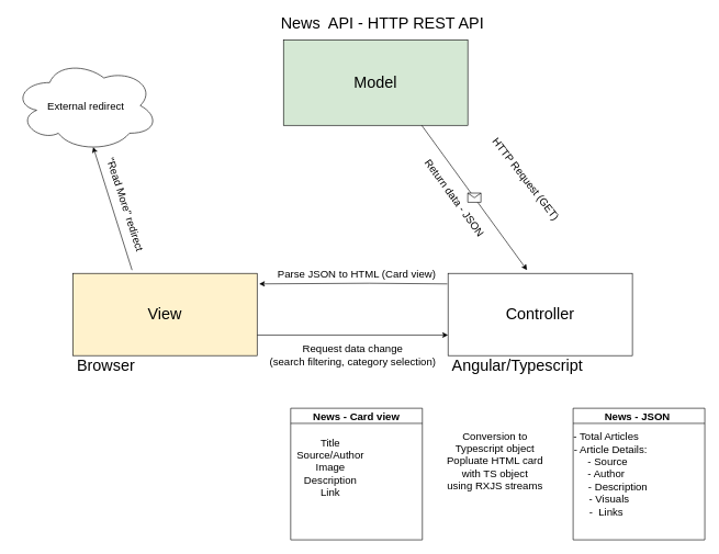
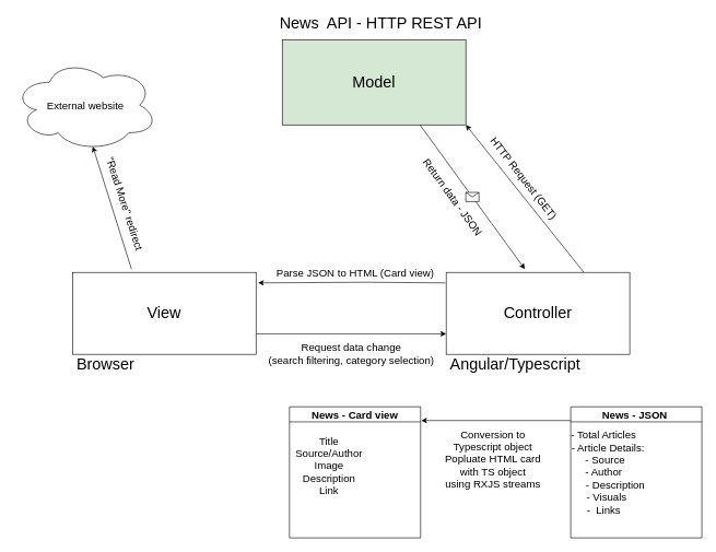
  <mxCell id="0" />
  <mxCell id="1" parent="0" />
  <mxCell id="2" style="edgeStyle=orthogonalEdgeStyle;rounded=0;orthogonalLoop=1;jettySize=auto;html=1;exitX=1;exitY=0.75;exitDx=0;exitDy=0;entryX=0;entryY=0.75;entryDx=0;entryDy=0;fontSize=16;" edge="1" parent="1" source="3" target="4"><mxGeometry relative="1" as="geometry" /></mxCell>
- <mxCell id="3" value="&lt;font style=&quot;font-size: 24px&quot;&gt;View&lt;/font&gt;" style="rounded=0;whiteSpace=wrap;html=1;fillColor=#fff2cc;" vertex="1" parent="1"><mxGeometry x="110" y="415" width="280" height="125" as="geometry" /></mxCell>
+ <mxCell id="3" value="&lt;font style=&quot;font-size: 24px&quot;&gt;View&lt;/font&gt;" style="rounded=0;whiteSpace=wrap;html=1;" vertex="1" parent="1"><mxGeometry x="110" y="415" width="280" height="125" as="geometry" /></mxCell>
  <mxCell id="4" value="Controller" style="rounded=0;whiteSpace=wrap;html=1;fontSize=24;" vertex="1" parent="1"><mxGeometry x="680" y="415" width="280" height="125" as="geometry" /></mxCell>
  <mxCell id="5" value="Model" style="rounded=0;whiteSpace=wrap;html=1;fontSize=24;fillColor=#d5e8d4;" vertex="1" parent="1"><mxGeometry x="430" y="60" width="280" height="130" as="geometry" /></mxCell>
  <mxCell id="6" value="News&amp;nbsp; API - HTTP REST API" style="text;html=1;align=center;verticalAlign=middle;resizable=0;points=[];autosize=1;strokeColor=none;fillColor=none;fontSize=24;" vertex="1" parent="1"><mxGeometry x="420" y="20" width="320" height="30" as="geometry" /></mxCell>
  <mxCell id="7" value="Browser" style="text;html=1;align=center;verticalAlign=middle;resizable=0;points=[];autosize=1;strokeColor=none;fillColor=none;fontSize=24;" vertex="1" parent="1"><mxGeometry x="110" y="540" width="100" height="30" as="geometry" /></mxCell>
  <mxCell id="8" value="Angular/Typescript" style="text;html=1;align=center;verticalAlign=middle;resizable=0;points=[];autosize=1;strokeColor=none;fillColor=none;fontSize=24;" vertex="1" parent="1"><mxGeometry x="680" y="540" width="210" height="30" as="geometry" /></mxCell>
+ <mxCell id="9" value="" style="endArrow=classic;html=1;rounded=0;fontSize=24;exitX=0.75;exitY=0;exitDx=0;exitDy=0;entryX=1;entryY=1;entryDx=0;entryDy=0;" edge="1" parent="1" source="4" target="5"><mxGeometry width="50" height="50" relative="1" as="geometry"><mxPoint x="860" y="280" as="sourcePoint" /><mxPoint x="910" y="230" as="targetPoint" /></mxGeometry></mxCell>
  <mxCell id="10" value="&lt;font style=&quot;font-size: 16px&quot;&gt;HTTP Request (GET)&lt;/font&gt;" style="text;html=1;align=center;verticalAlign=middle;resizable=0;points=[];autosize=1;strokeColor=none;fillColor=none;fontSize=24;rotation=52;" vertex="1" parent="1"><mxGeometry x="715" y="250" width="170" height="40" as="geometry" /></mxCell>
  <mxCell id="11" value="Return data - JSON" style="text;html=1;align=center;verticalAlign=middle;resizable=0;points=[];autosize=1;strokeColor=none;fillColor=none;fontSize=16;rotation=54;" vertex="1" parent="1"><mxGeometry x="610" y="290" width="160" height="20" as="geometry" /></mxCell>
  <mxCell id="12" value="" style="endArrow=classic;html=1;rounded=0;fontSize=16;entryX=1.011;entryY=0.128;entryDx=0;entryDy=0;exitX=-0.004;exitY=0.128;exitDx=0;exitDy=0;exitPerimeter=0;entryPerimeter=0;" edge="1" parent="1" source="4" target="3"><mxGeometry width="50" height="50" relative="1" as="geometry"><mxPoint x="520" y="480" as="sourcePoint" /><mxPoint x="570" y="430" as="targetPoint" /><Array as="points"><mxPoint x="560" y="430" /></Array></mxGeometry></mxCell>
  <mxCell id="13" value="Parse JSON to HTML (Card view)" style="text;html=1;align=center;verticalAlign=middle;resizable=0;points=[];autosize=1;strokeColor=none;fillColor=none;fontSize=16;" vertex="1" parent="1"><mxGeometry x="411" y="405" width="260" height="20" as="geometry" /></mxCell>
  <mxCell id="14" value="Request data change" style="text;html=1;align=center;verticalAlign=middle;resizable=0;points=[];autosize=1;strokeColor=none;fillColor=none;fontSize=16;" vertex="1" parent="1"><mxGeometry x="450" y="520" width="170" height="20" as="geometry" /></mxCell>
  <mxCell id="15" value="(search filtering, category selection)" style="text;html=1;align=center;verticalAlign=middle;resizable=0;points=[];autosize=1;strokeColor=none;fillColor=none;fontSize=16;" vertex="1" parent="1"><mxGeometry x="400" y="540" width="270" height="20" as="geometry" /></mxCell>
- <mxCell id="16" value="External redirect" style="ellipse;shape=cloud;whiteSpace=wrap;html=1;fontSize=16;" vertex="1" parent="1"><mxGeometry x="20" y="90" width="220" height="140" as="geometry" /></mxCell>
+ <mxCell id="16" value="External website" style="ellipse;shape=cloud;whiteSpace=wrap;html=1;fontSize=16;" vertex="1" parent="1"><mxGeometry x="20" y="90" width="220" height="140" as="geometry" /></mxCell>
  <mxCell id="17" value="" style="endArrow=classic;html=1;rounded=0;fontSize=16;exitX=0.75;exitY=1;exitDx=0;exitDy=0;" edge="1" parent="1" source="5"><mxGeometry relative="1" as="geometry"><mxPoint x="470" y="310" as="sourcePoint" /><mxPoint x="800" y="410" as="targetPoint" /></mxGeometry></mxCell>
  <mxCell id="18" value="" style="shape=message;html=1;outlineConnect=0;fontSize=16;" vertex="1" parent="17"><mxGeometry width="20" height="14" relative="1" as="geometry"><mxPoint x="-10" y="-7" as="offset" /></mxGeometry></mxCell>
  <mxCell id="19" value="" style="endArrow=classic;html=1;rounded=0;fontSize=16;entryX=0.55;entryY=0.95;entryDx=0;entryDy=0;entryPerimeter=0;" edge="1" parent="1" target="16"><mxGeometry width="50" height="50" relative="1" as="geometry"><mxPoint x="200" y="410" as="sourcePoint" /><mxPoint x="220" y="330" as="targetPoint" /></mxGeometry></mxCell>
  <mxCell id="20" value="&quot;Read More&quot; redirect" style="text;html=1;align=center;verticalAlign=middle;resizable=0;points=[];autosize=1;strokeColor=none;fillColor=none;fontSize=16;rotation=72;" vertex="1" parent="1"><mxGeometry x="110" y="300" width="160" height="20" as="geometry" /></mxCell>
  <mxCell id="21" value="News - JSON " style="swimlane;fontSize=16;" vertex="1" parent="1"><mxGeometry x="870" y="620" width="200" height="200" as="geometry" /></mxCell>
  <mxCell id="22" value="- Total Articles&lt;br&gt;&amp;nbsp; &amp;nbsp;- Article Details:&lt;br&gt;&amp;nbsp;- Source&lt;br&gt;- Author&lt;br&gt;&amp;nbsp; &amp;nbsp; &amp;nbsp; &amp;nbsp; - Description&lt;br&gt;&amp;nbsp; - Visuals&lt;br&gt;-&amp;nbsp; Links" style="text;html=1;align=center;verticalAlign=middle;resizable=0;points=[];autosize=1;strokeColor=none;fillColor=none;fontSize=16;" vertex="1" parent="21"><mxGeometry x="-20" y="30" width="140" height="140" as="geometry" /></mxCell>
  <mxCell id="23" value="News - Card view" style="swimlane;fontSize=16;" vertex="1" parent="1"><mxGeometry x="441" y="620" width="200" height="200" as="geometry" /></mxCell>
  <mxCell id="24" value="Title&lt;br&gt;Source/Author&lt;br&gt;Image&lt;br&gt;Description&lt;br&gt;Link" style="text;html=1;align=center;verticalAlign=middle;resizable=0;points=[];autosize=1;strokeColor=none;fillColor=none;fontSize=16;" vertex="1" parent="23"><mxGeometry y="40" width="120" height="100" as="geometry" /></mxCell>
  <mxCell id="25" value="Conversion to &lt;br&gt;Typescript object&lt;br&gt;Popluate HTML card&lt;br&gt;with TS object&lt;br&gt;using RXJS streams" style="text;html=1;align=center;verticalAlign=middle;resizable=0;points=[];autosize=1;strokeColor=none;fillColor=none;fontSize=16;" vertex="1" parent="1"><mxGeometry x="671" y="650" width="160" height="100" as="geometry" /></mxCell>
+ <mxCell id="26" value="" style="endArrow=classic;html=1;rounded=0;fontSize=16;exitX=0;exitY=0.105;exitDx=0;exitDy=0;exitPerimeter=0;entryX=1.005;entryY=0.105;entryDx=0;entryDy=0;entryPerimeter=0;" edge="1" parent="1" source="21" target="23"><mxGeometry width="50" height="50" relative="1" as="geometry"><mxPoint x="730" y="640" as="sourcePoint" /><mxPoint x="650" y="641" as="targetPoint" /></mxGeometry></mxCell>
